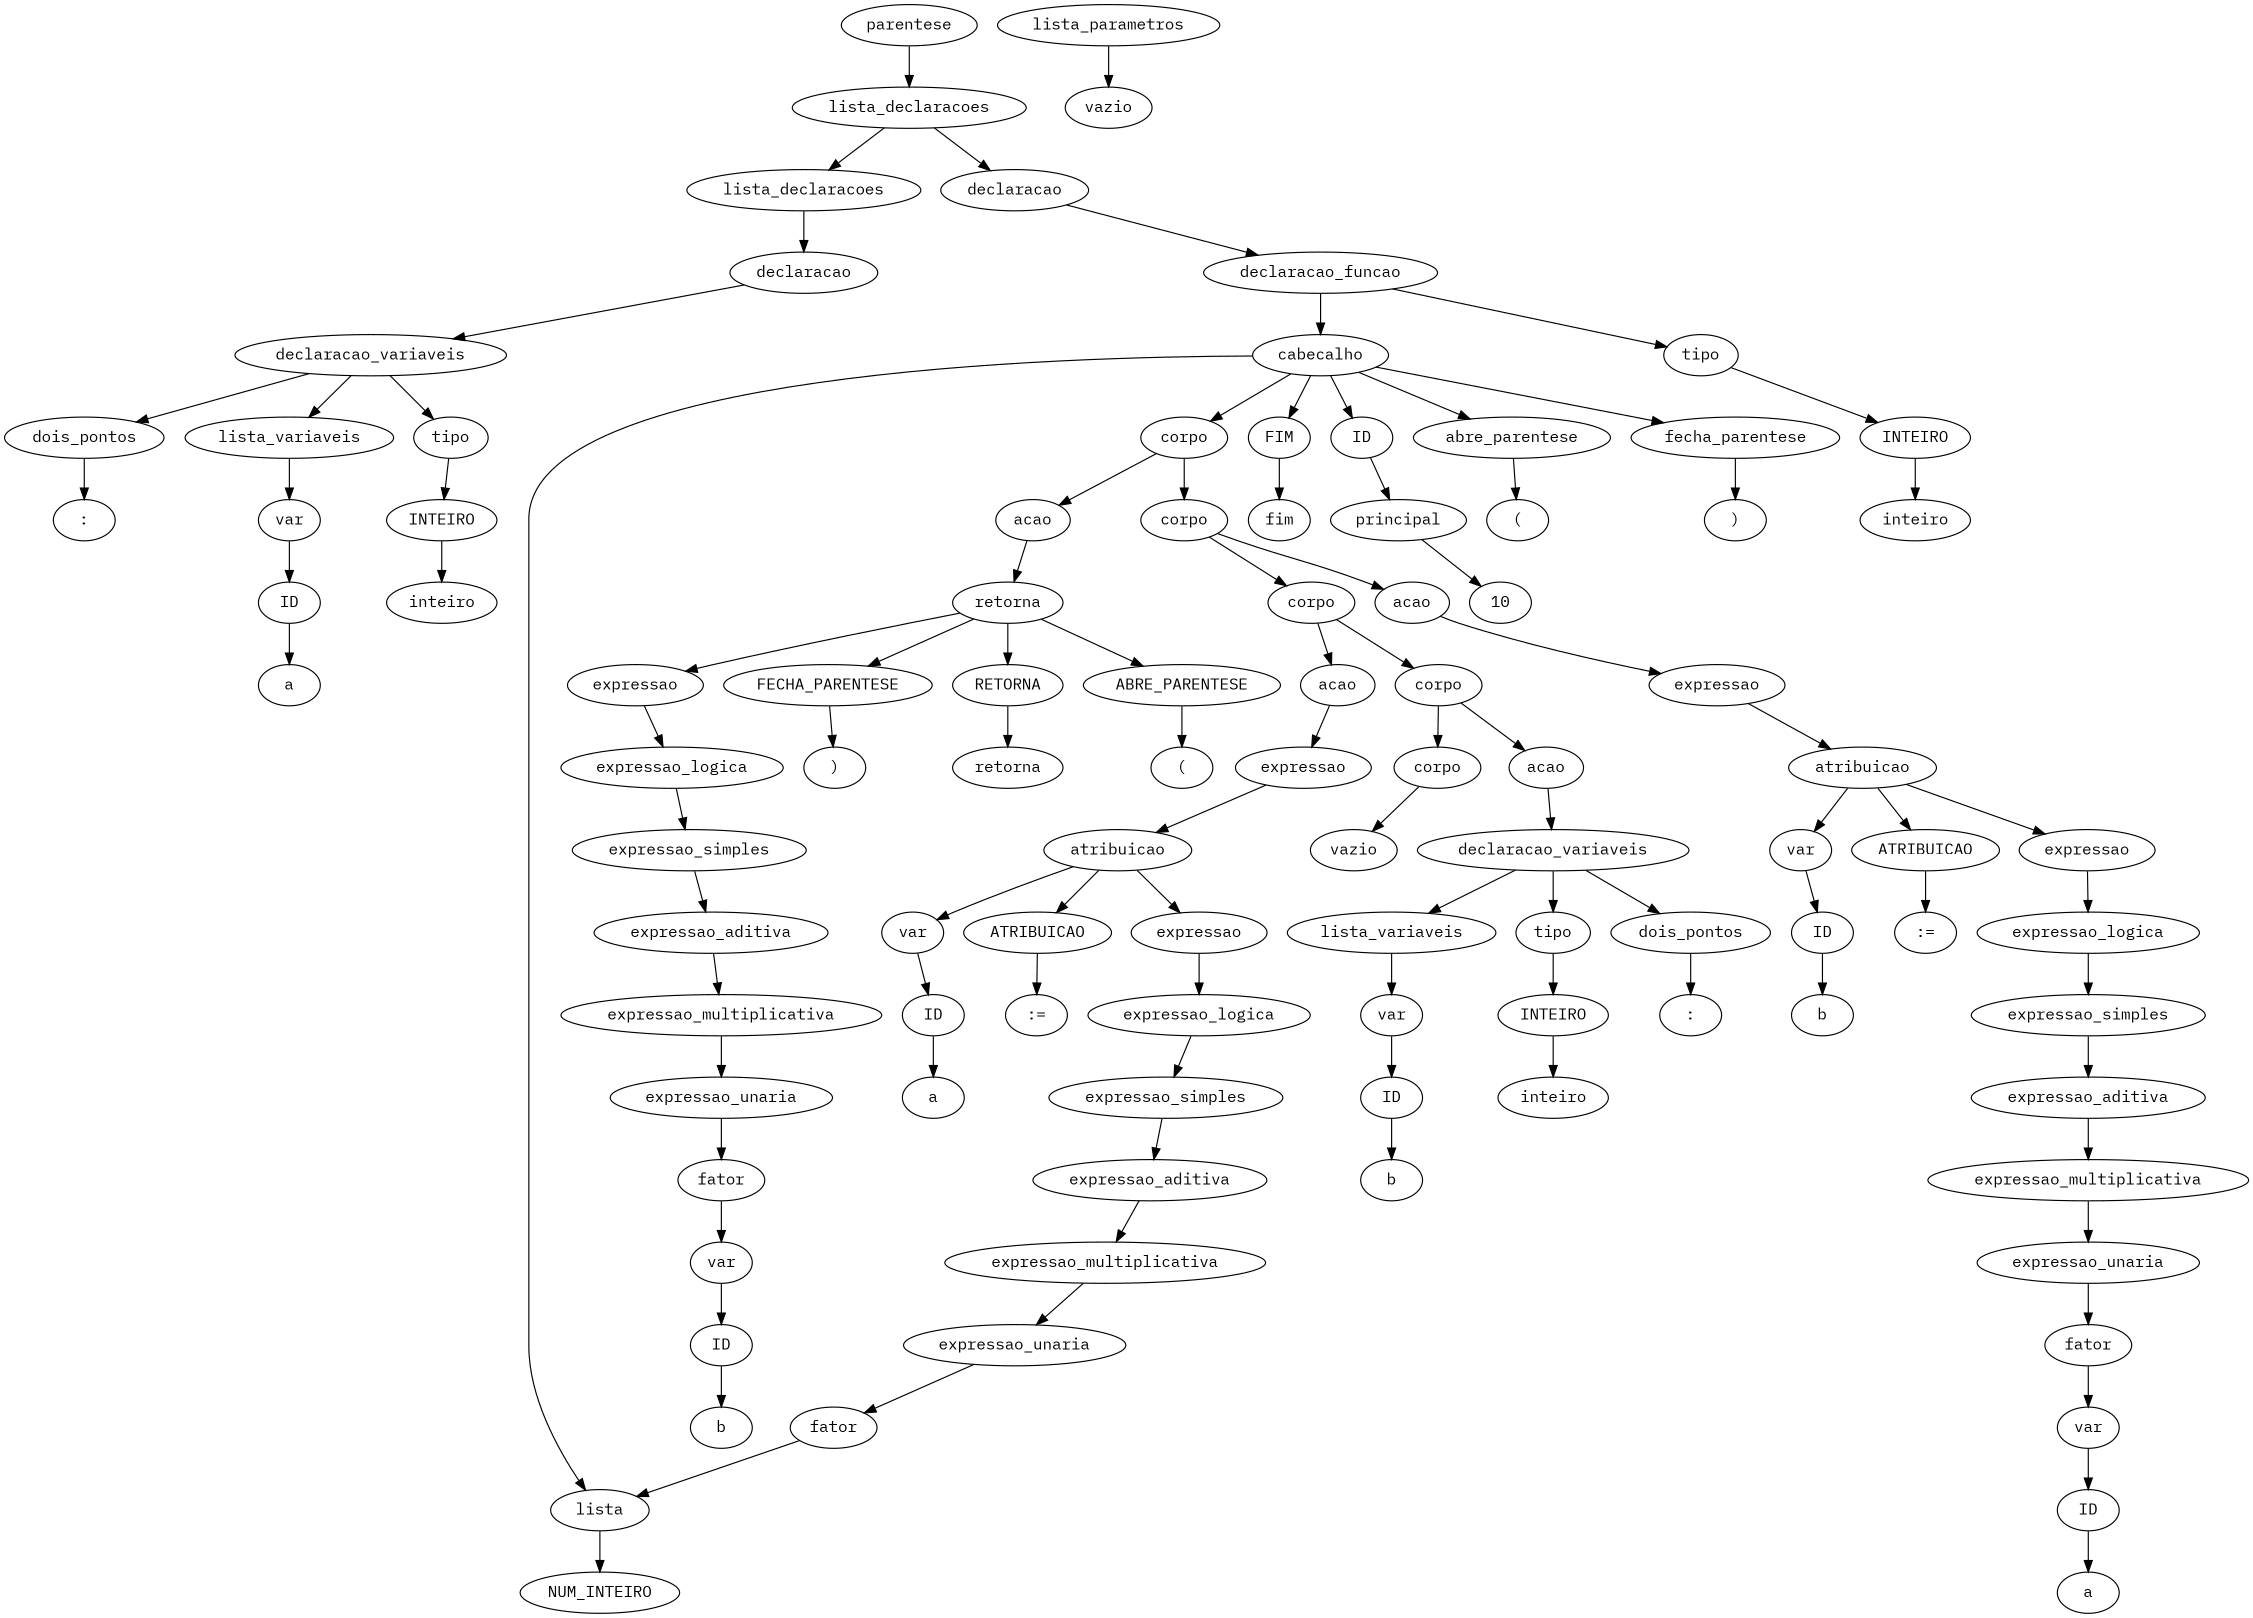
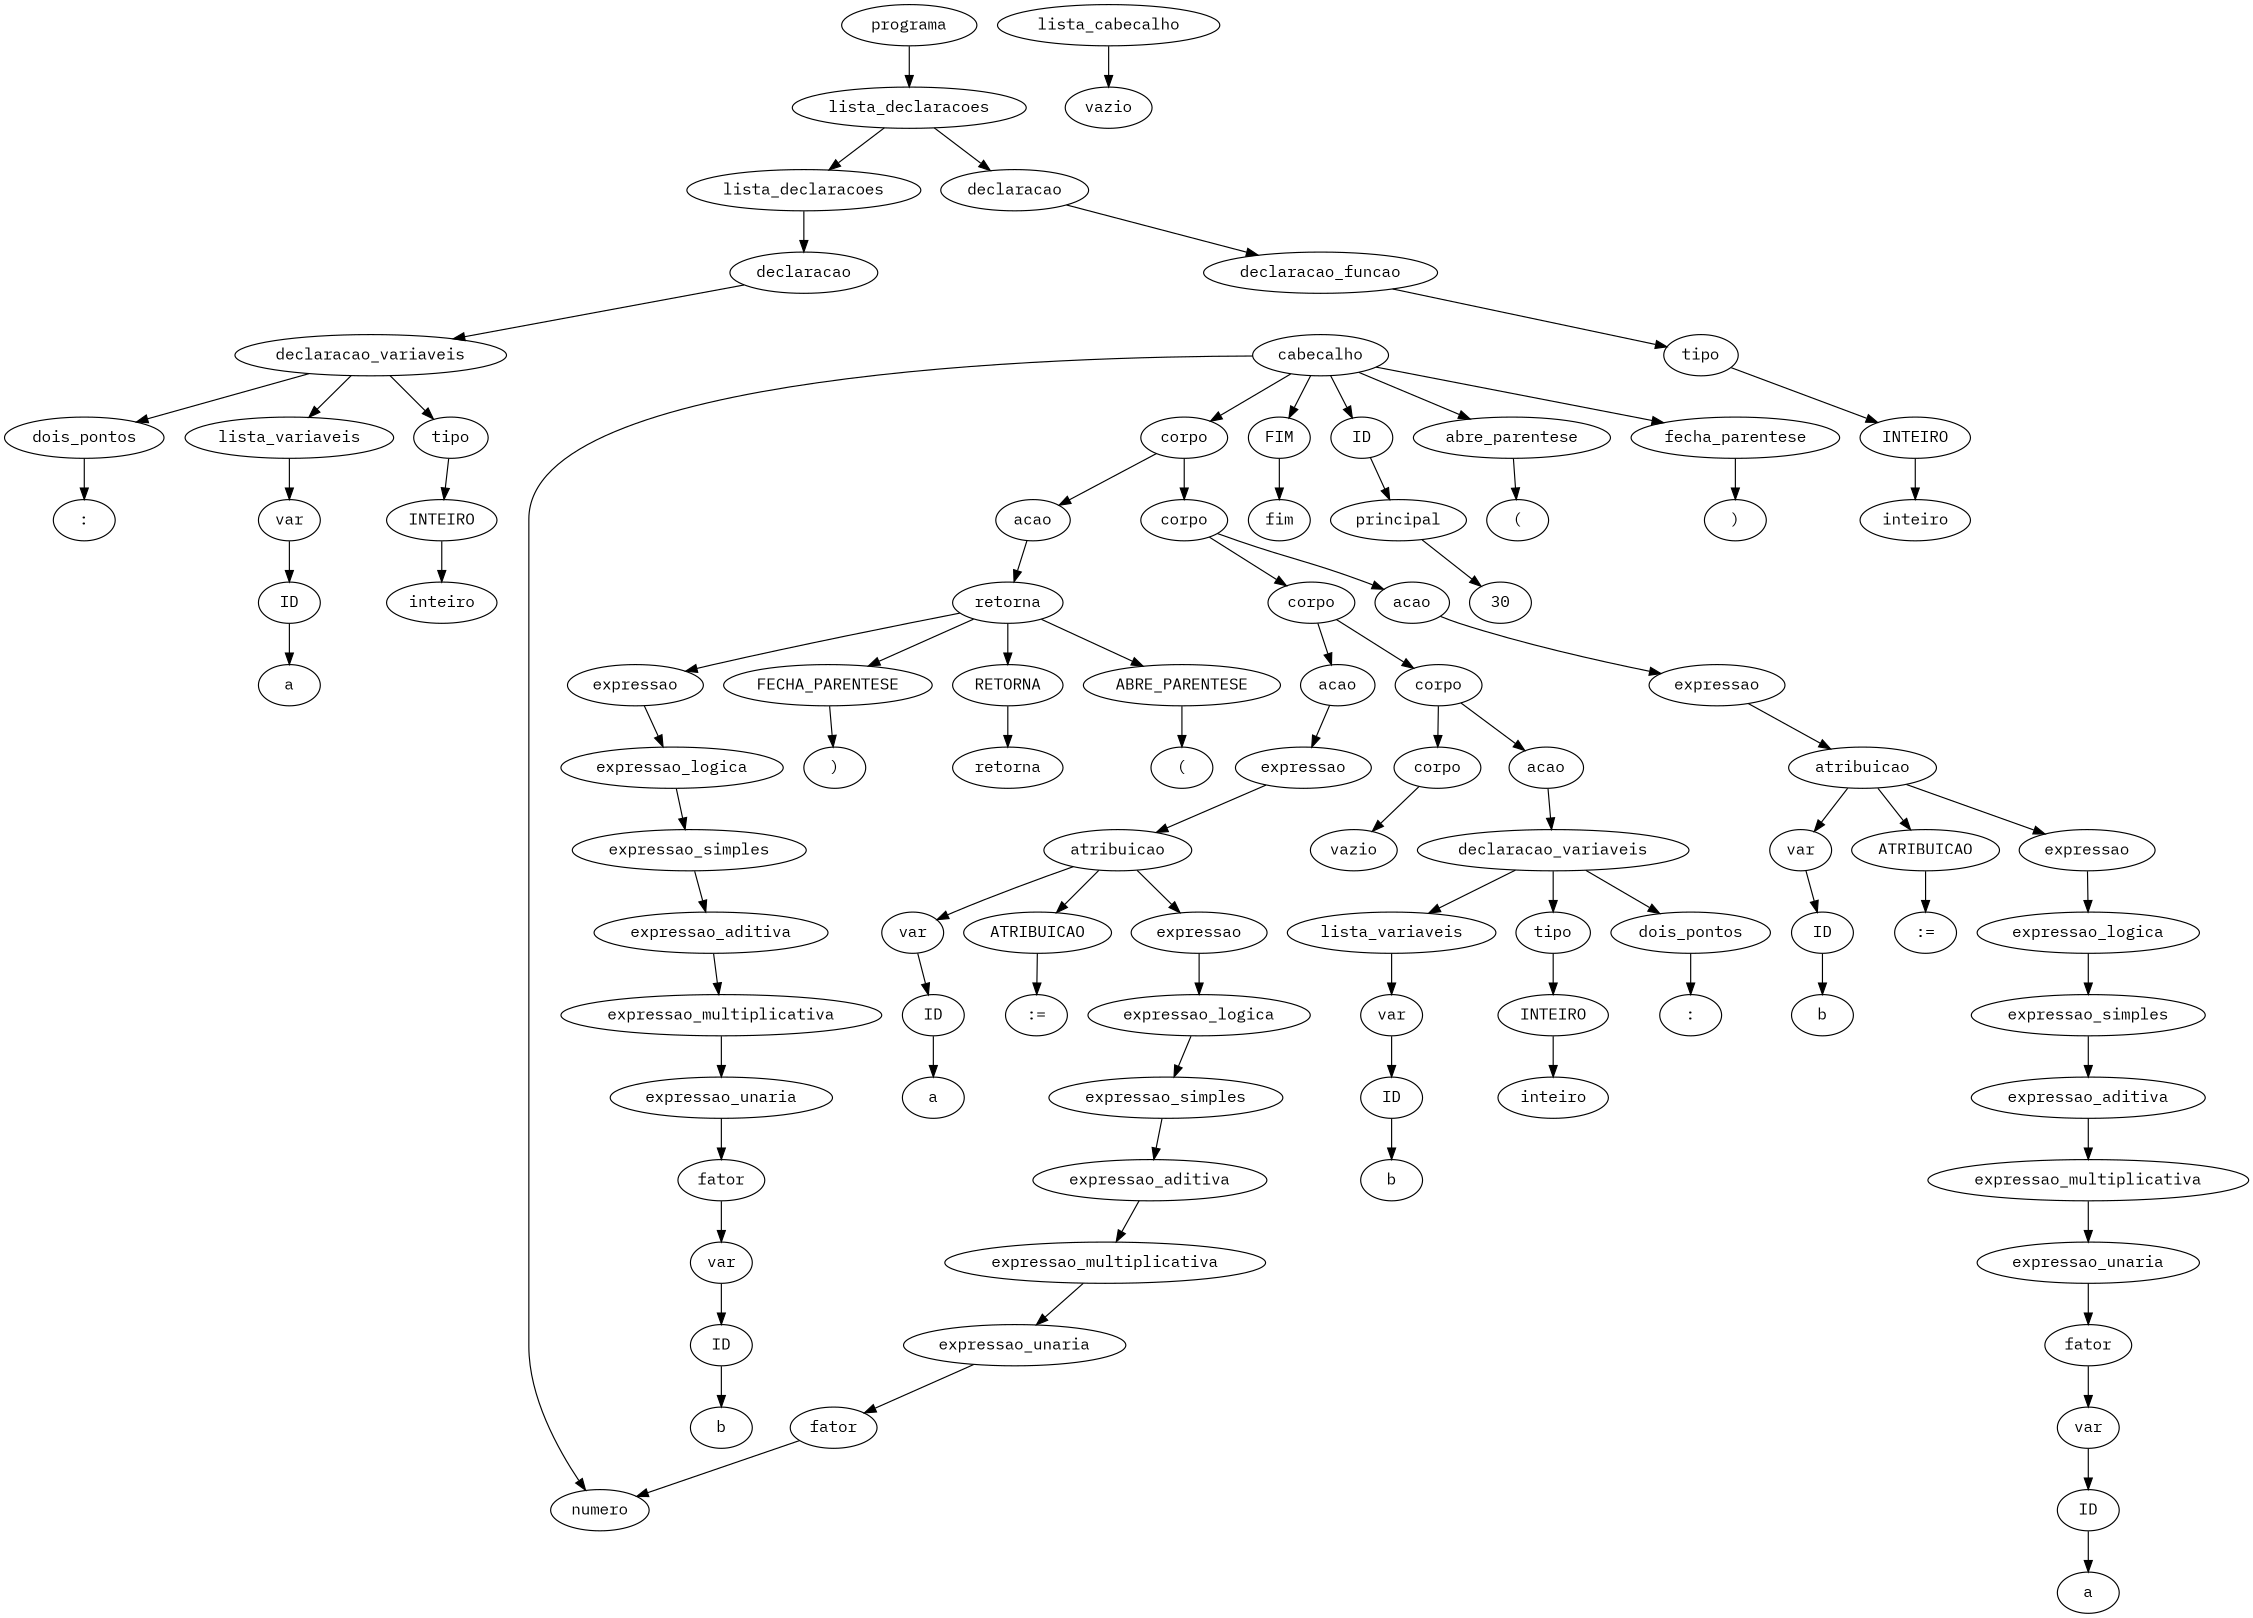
  digraph {
    fontname="IBM Plex Mono"
    node [fontname="IBM Plex Mono"]
    edge [fontname="IBM Plex Mono"]
-   n1 [label=parentese]
+   n1 [label=programa]
    n2 [label=lista_declaracoes]
    n3 [label=lista_declaracoes]
    n4 [label=declaracao]
    n5 [label=declaracao]
    n6 [label=declaracao_funcao]
    n7 [label=declaracao_variaveis]
    n8 [label=tipo]
    n9 [label=dois_pontos]
    n10 [label=lista_variaveis]
    n11 [label=INTEIRO]
    n12 [label=":"]
    n13 [label=var]
    n14 [label=inteiro]
    n15 [label=ID]
    n16 [label=a]
    n17 [label=tipo]
    n18 [label=cabecalho]
    n19 [label=INTEIRO]
    n20 [label=ID]
    n21 [label=abre_parentese]
    n22 [label=fecha_parentese]
    n23 [label=corpo]
    n24 [label=FIM]
-   n25 [label=lista]
+   n25 [label=numero]
    n26 [label=inteiro]
    n27 [label=principal]
    n28 [label="("]
-   n29 [label=lista_parametros]
+   n29 [label=lista_cabecalho]
    n30 [label=vazio]
    n31 [label=")"]
    n32 [label=corpo]
    n33 [label=acao]
    n34 [label=fim]
-   n35 [label=10]
+   n35 [label=30]
    n36 [label=corpo]
    n37 [label=acao]
    n38 [label=retorna]
    n39 [label=corpo]
    n40 [label=acao]
    n41 [label=expressao]
    n42 [label=corpo]
    n43 [label=acao]
    n44 [label=expressao]
    n45 [label=vazio]
    n46 [label=declaracao_variaveis]
    n47 [label=tipo]
    n48 [label=dois_pontos]
    n49 [label=lista_variaveis]
    n50 [label=INTEIRO]
    n51 [label=":"]
    n52 [label=var]
    n53 [label=inteiro]
    n54 [label=ID]
    n55 [label=b]
    n56 [label=atribuicao]
    n57 [label=var]
    n58 [label=ATRIBUICAO]
    n59 [label=expressao]
    n60 [label=ID]
    n61 [label=":="]
    n62 [label=expressao_logica]
    n63 [label=a]
    n64 [label=expressao_simples]
    n65 [label=expressao_aditiva]
    n66 [label=expressao_multiplicativa]
    n67 [label=expressao_unaria]
    n68 [label=fator]
-   n69 [label=NUM_INTEIRO]
    n70 [label=atribuicao]
    n71 [label=var]
    n72 [label=ATRIBUICAO]
    n73 [label=expressao]
    n74 [label=ID]
    n75 [label=":="]
    n76 [label=expressao_logica]
    n77 [label=b]
    n78 [label=expressao_simples]
    n79 [label=expressao_aditiva]
    n80 [label=expressao_multiplicativa]
    n81 [label=expressao_unaria]
    n82 [label=fator]
    n83 [label=var]
    n84 [label=ID]
    n85 [label=a]
    n86 [label=RETORNA]
    n87 [label=ABRE_PARENTESE]
    n88 [label=expressao]
    n89 [label=FECHA_PARENTESE]
    n90 [label=retorna]
    n91 [label="("]
    n92 [label=expressao_logica]
    n93 [label=")"]
    n94 [label=expressao_simples]
    n95 [label=expressao_aditiva]
    n96 [label=expressao_multiplicativa]
    n97 [label=expressao_unaria]
    n98 [label=fator]
    n99 [label=var]
    n100 [label=ID]
    n101 [label=b]
    n1 -> n2
    n2 -> n3
    n2 -> n4
    n3 -> n5
    n4 -> n6
    n5 -> n7
    n6 -> n17
-   n6 -> n18
    n7 -> n8
    n7 -> n9
    n7 -> n10
    n8 -> n11
    n9 -> n12
    n10 -> n13
    n11 -> n14
    n13 -> n15
    n15 -> n16
    n17 -> n19
    n18 -> n20
    n18 -> n21
    n18 -> n22
    n18 -> n23
    n18 -> n24
    n18 -> n25
    n19 -> n26
    n20 -> n27
    n21 -> n28
    n22 -> n31
    n23 -> n32
    n23 -> n33
    n24 -> n34
-   n25 -> n69
    n27 -> n35
    n29 -> n30
    n32 -> n36
    n32 -> n37
    n33 -> n38
    n36 -> n39
    n36 -> n40
    n37 -> n41
    n38 -> n86
    n38 -> n87
    n38 -> n88
    n38 -> n89
    n39 -> n42
    n39 -> n43
    n40 -> n44
    n41 -> n70
    n42 -> n45
    n43 -> n46
    n44 -> n56
    n46 -> n47
    n46 -> n48
    n46 -> n49
    n47 -> n50
    n48 -> n51
    n49 -> n52
    n50 -> n53
    n52 -> n54
    n54 -> n55
    n56 -> n57
    n56 -> n58
    n56 -> n59
    n57 -> n60
    n58 -> n61
    n59 -> n62
    n60 -> n63
    n62 -> n64
    n64 -> n65
    n65 -> n66
    n66 -> n67
    n67 -> n68
    n68 -> n25
    n70 -> n71
    n70 -> n72
    n70 -> n73
    n71 -> n74
    n72 -> n75
    n73 -> n76
    n74 -> n77
    n76 -> n78
    n78 -> n79
    n79 -> n80
    n80 -> n81
    n81 -> n82
    n82 -> n83
    n83 -> n84
    n84 -> n85
    n86 -> n90
    n87 -> n91
    n88 -> n92
    n89 -> n93
    n92 -> n94
    n94 -> n95
    n95 -> n96
    n96 -> n97
    n97 -> n98
    n98 -> n99
    n99 -> n100
    n100 -> n101
  }
